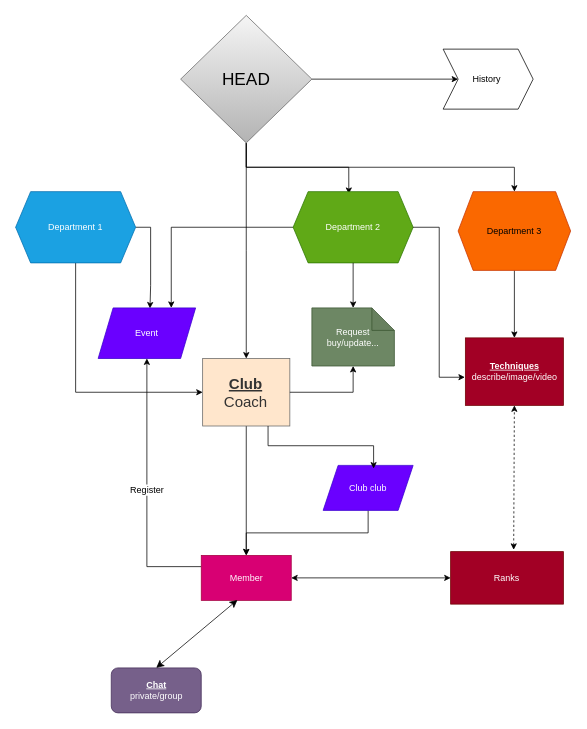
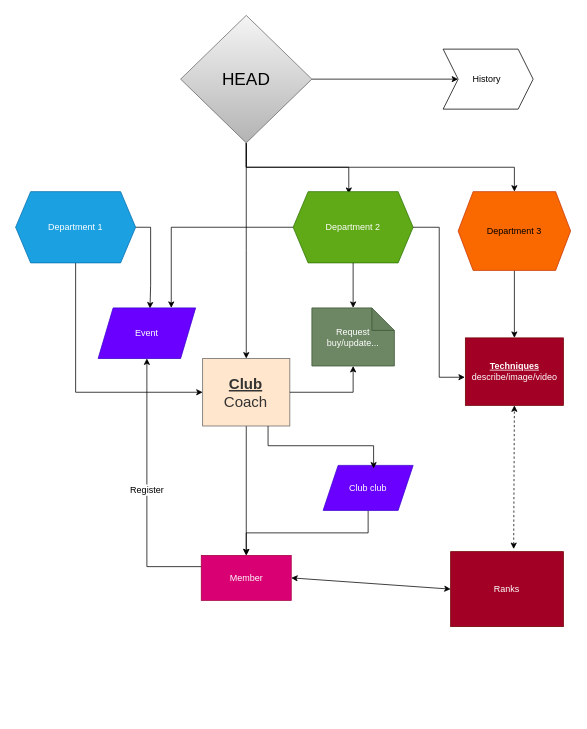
  <mxCell id="0" />
  <mxCell id="1" parent="0" />
  <mxCell id="2" style="edgeStyle=orthogonalEdgeStyle;rounded=0;orthogonalLoop=1;jettySize=auto;html=1;exitX=0.5;exitY=1;exitDx=0;exitDy=0;entryX=0.5;entryY=0;entryDx=0;entryDy=0;" edge="1" parent="1" source="3" target="14"><mxGeometry relative="1" as="geometry"><mxPoint x="449.97" y="650" as="targetPoint" /></mxGeometry></mxCell>
  <mxCell id="3" value="&lt;u&gt;&lt;b&gt;Club&lt;/b&gt;&lt;/u&gt;&lt;div&gt;Coach&lt;/div&gt;" style="rounded=0;whiteSpace=wrap;html=1;fillColor=#ffe6cc;spacing=8;fontSize=20;strokeColor=#666666;fontColor=#333333;" vertex="1" parent="1"><mxGeometry x="269.38" y="477.5" width="116.25" height="90" as="geometry" /></mxCell>
- <mxCell id="4" value="Ranks" style="rounded=0;whiteSpace=wrap;html=1;fillColor=#a20025;fontColor=#ffffff;strokeColor=#6F0000;" vertex="1" parent="1"><mxGeometry x="600.01" y="735" width="150.37" height="70" as="geometry" /></mxCell>
+ <mxCell id="4" value="Ranks" style="rounded=0;whiteSpace=wrap;html=1;fillColor=#a20025;fontColor=#ffffff;strokeColor=#6F0000;" vertex="1" parent="1"><mxGeometry x="600.01" y="735" width="150.37" height="100" as="geometry" /></mxCell>
  <mxCell id="5" value="&lt;b&gt;&lt;u&gt;Techniques&lt;/u&gt;&lt;/b&gt;&lt;div&gt;describe/image/video&lt;br&gt;&lt;/div&gt;" style="rounded=0;whiteSpace=wrap;html=1;fillColor=#a20025;fontColor=#ffffff;strokeColor=#6F0000;" vertex="1" parent="1"><mxGeometry x="619.63" y="450" width="130.75" height="90" as="geometry" /></mxCell>
  <mxCell id="6" value="" style="endArrow=classic;startArrow=classic;html=1;rounded=0;exitX=1;exitY=0.5;exitDx=0;exitDy=0;entryX=0;entryY=0.5;entryDx=0;entryDy=0;" edge="1" parent="1" source="14" target="4"><mxGeometry width="50" height="50" relative="1" as="geometry"><mxPoint x="499.97" y="675" as="sourcePoint" /><mxPoint x="739.97" y="450" as="targetPoint" /></mxGeometry></mxCell>
  <mxCell id="7" value="" style="endArrow=classic;startArrow=classic;html=1;rounded=0;exitX=0.559;exitY=-0.035;exitDx=0;exitDy=0;entryX=0.5;entryY=1;entryDx=0;entryDy=0;exitPerimeter=0;dashed=1;" edge="1" parent="1" source="4" target="5"><mxGeometry width="50" height="50" relative="1" as="geometry"><mxPoint x="689.97" y="500" as="sourcePoint" /><mxPoint x="919.97" y="560" as="targetPoint" /></mxGeometry></mxCell>
  <mxCell id="8" style="edgeStyle=orthogonalEdgeStyle;rounded=0;orthogonalLoop=1;jettySize=auto;html=1;exitX=1;exitY=0.5;exitDx=0;exitDy=0;entryX=0.532;entryY=0.011;entryDx=0;entryDy=0;entryPerimeter=0;" edge="1" parent="1" source="18" target="29"><mxGeometry relative="1" as="geometry"><mxPoint x="-10" y="550" as="targetPoint" /></mxGeometry></mxCell>
  <mxCell id="9" style="edgeStyle=orthogonalEdgeStyle;rounded=0;orthogonalLoop=1;jettySize=auto;html=1;exitX=0.5;exitY=1;exitDx=0;exitDy=0;entryX=0.464;entryY=0.032;entryDx=0;entryDy=0;entryPerimeter=0;" edge="1" parent="1" source="12" target="20"><mxGeometry relative="1" as="geometry"><mxPoint x="507.5" y="310" as="targetPoint" /></mxGeometry></mxCell>
  <mxCell id="10" style="edgeStyle=orthogonalEdgeStyle;rounded=0;orthogonalLoop=1;jettySize=auto;html=1;exitX=0.5;exitY=1;exitDx=0;exitDy=0;entryX=0.5;entryY=0;entryDx=0;entryDy=0;" edge="1" parent="1" source="12" target="22"><mxGeometry relative="1" as="geometry"><mxPoint x="822.5" y="255" as="targetPoint" /></mxGeometry></mxCell>
  <mxCell id="11" style="edgeStyle=orthogonalEdgeStyle;rounded=0;orthogonalLoop=1;jettySize=auto;html=1;exitX=0.5;exitY=1;exitDx=0;exitDy=0;" edge="1" parent="1" source="12" target="3"><mxGeometry relative="1" as="geometry" /></mxCell>
  <mxCell id="12" value="HEAD" style="rhombus;whiteSpace=wrap;html=1;fillColor=#f5f5f5;gradientColor=#b3b3b3;strokeColor=#666666;fontColor=#000000;fontSize=23;" vertex="1" parent="1"><mxGeometry x="240" y="20" width="175" height="170" as="geometry" /></mxCell>
  <mxCell id="13" value="Register" style="edgeStyle=orthogonalEdgeStyle;rounded=0;orthogonalLoop=1;jettySize=auto;html=1;exitX=0;exitY=0.25;exitDx=0;exitDy=0;entryX=0.5;entryY=1;entryDx=0;entryDy=0;fontFamily=Helvetica;fontSize=12;fontColor=default;" edge="1" parent="1" source="14" target="29"><mxGeometry relative="1" as="geometry"><mxPoint x="-10" y="640" as="targetPoint" /></mxGeometry></mxCell>
  <mxCell id="14" value="Member" style="rounded=0;whiteSpace=wrap;html=1;fillColor=#d80073;fontColor=#ffffff;strokeColor=#A50040;" vertex="1" parent="1"><mxGeometry x="267.5" y="740" width="120" height="60" as="geometry" /></mxCell>
- <mxCell id="15" value="&lt;b&gt;&lt;u&gt;Chat&lt;/u&gt;&lt;/b&gt;&lt;div&gt;private/group&lt;/div&gt;" style="rounded=1;whiteSpace=wrap;html=1;fillColor=#76608a;fontColor=#ffffff;strokeColor=#432D57;" vertex="1" parent="1"><mxGeometry x="147.5" y="890" width="120" height="60" as="geometry" /></mxCell>
- <mxCell id="16" value="" style="edgeStyle=none;orthogonalLoop=1;jettySize=auto;html=1;endArrow=classic;startArrow=classic;endSize=8;startSize=8;rounded=0;fontFamily=Helvetica;fontSize=12;fontColor=default;entryX=0.402;entryY=0.991;entryDx=0;entryDy=0;entryPerimeter=0;exitX=0.5;exitY=0;exitDx=0;exitDy=0;" edge="1" parent="1" source="15" target="14"><mxGeometry width="100" relative="1" as="geometry"><mxPoint x="20" y="790" as="sourcePoint" /><mxPoint x="120" y="790" as="targetPoint" /><Array as="points" /></mxGeometry></mxCell>
  <mxCell id="17" style="edgeStyle=orthogonalEdgeStyle;rounded=0;orthogonalLoop=1;jettySize=auto;html=1;exitX=0.5;exitY=1;exitDx=0;exitDy=0;entryX=0;entryY=0.5;entryDx=0;entryDy=0;fontFamily=Helvetica;fontSize=12;fontColor=default;" edge="1" parent="1" source="18" target="3"><mxGeometry relative="1" as="geometry" /></mxCell>
  <mxCell id="18" value="Department 1" style="shape=hexagon;perimeter=hexagonPerimeter2;whiteSpace=wrap;html=1;fixedSize=1;rounded=0;strokeColor=#006EAF;align=center;verticalAlign=middle;fontFamily=Helvetica;fontSize=12;fontColor=#ffffff;fillColor=#1ba1e2;" vertex="1" parent="1"><mxGeometry x="20" y="255" width="160" height="95" as="geometry" /></mxCell>
  <mxCell id="19" style="edgeStyle=orthogonalEdgeStyle;rounded=0;orthogonalLoop=1;jettySize=auto;html=1;exitX=0;exitY=0.5;exitDx=0;exitDy=0;entryX=0.75;entryY=0;entryDx=0;entryDy=0;fontFamily=Helvetica;fontSize=12;fontColor=default;" edge="1" parent="1" source="20" target="29"><mxGeometry relative="1" as="geometry" /></mxCell>
  <mxCell id="20" value="Department 2" style="shape=hexagon;perimeter=hexagonPerimeter2;whiteSpace=wrap;html=1;fixedSize=1;rounded=0;strokeColor=#2D7600;align=center;verticalAlign=middle;fontFamily=Helvetica;fontSize=12;fontColor=#ffffff;fillColor=#60a917;" vertex="1" parent="1"><mxGeometry x="390" y="255" width="160" height="95" as="geometry" /></mxCell>
  <mxCell id="21" style="edgeStyle=orthogonalEdgeStyle;rounded=0;orthogonalLoop=1;jettySize=auto;html=1;exitX=0.5;exitY=1;exitDx=0;exitDy=0;fontFamily=Helvetica;fontSize=12;fontColor=default;" edge="1" parent="1" source="22" target="5"><mxGeometry relative="1" as="geometry"><mxPoint x="822.5" y="385" as="sourcePoint" /></mxGeometry></mxCell>
  <mxCell id="22" value="Department 3" style="shape=hexagon;perimeter=hexagonPerimeter2;whiteSpace=wrap;html=1;fixedSize=1;rounded=0;strokeColor=#C73500;align=center;verticalAlign=middle;fontFamily=Helvetica;fontSize=12;fontColor=#000000;fillColor=#fa6800;" vertex="1" parent="1"><mxGeometry x="610" y="255" width="150" height="105" as="geometry" /></mxCell>
  <mxCell id="23" value="Request&lt;div&gt;buy/update...&lt;/div&gt;" style="shape=note;whiteSpace=wrap;html=1;backgroundOutline=1;darkOpacity=0.05;rounded=0;strokeColor=#3A5431;align=center;verticalAlign=middle;fontFamily=Helvetica;fontSize=12;fontColor=#ffffff;fillColor=#6d8764;" vertex="1" parent="1"><mxGeometry x="415" y="410" width="110" height="77.5" as="geometry" /></mxCell>
  <mxCell id="24" style="edgeStyle=orthogonalEdgeStyle;rounded=0;orthogonalLoop=1;jettySize=auto;html=1;exitX=1;exitY=0.5;exitDx=0;exitDy=0;entryX=0.5;entryY=1;entryDx=0;entryDy=0;entryPerimeter=0;fontFamily=Helvetica;fontSize=12;fontColor=default;" edge="1" parent="1" source="3" target="23"><mxGeometry relative="1" as="geometry" /></mxCell>
  <mxCell id="25" style="edgeStyle=orthogonalEdgeStyle;rounded=0;orthogonalLoop=1;jettySize=auto;html=1;exitX=0.5;exitY=1;exitDx=0;exitDy=0;entryX=0.5;entryY=0;entryDx=0;entryDy=0;entryPerimeter=0;fontFamily=Helvetica;fontSize=12;fontColor=default;" edge="1" parent="1" source="20" target="23"><mxGeometry relative="1" as="geometry" /></mxCell>
  <mxCell id="26" style="edgeStyle=orthogonalEdgeStyle;rounded=0;orthogonalLoop=1;jettySize=auto;html=1;exitX=0.5;exitY=1;exitDx=0;exitDy=0;entryX=0.5;entryY=0;entryDx=0;entryDy=0;fontFamily=Helvetica;fontSize=12;fontColor=default;" edge="1" parent="1" source="27" target="14"><mxGeometry relative="1" as="geometry" /></mxCell>
  <mxCell id="27" value="Club club" style="shape=parallelogram;perimeter=parallelogramPerimeter;whiteSpace=wrap;html=1;fixedSize=1;rounded=0;align=center;verticalAlign=middle;fontFamily=Helvetica;fontSize=12;fillColor=#6a00ff;fontColor=#ffffff;strokeColor=#3700CC;" vertex="1" parent="1"><mxGeometry x="430" y="620" width="120" height="60" as="geometry" /></mxCell>
  <mxCell id="28" style="edgeStyle=orthogonalEdgeStyle;rounded=0;orthogonalLoop=1;jettySize=auto;html=1;exitX=0.75;exitY=1;exitDx=0;exitDy=0;entryX=0.561;entryY=0.07;entryDx=0;entryDy=0;entryPerimeter=0;fontFamily=Helvetica;fontSize=12;fontColor=default;" edge="1" parent="1" source="3" target="27"><mxGeometry relative="1" as="geometry" /></mxCell>
  <mxCell id="29" value="Event" style="shape=parallelogram;perimeter=parallelogramPerimeter;whiteSpace=wrap;html=1;fixedSize=1;rounded=0;strokeColor=#3700CC;align=center;verticalAlign=middle;fontFamily=Helvetica;fontSize=12;fontColor=#ffffff;fillColor=#6a00ff;" vertex="1" parent="1"><mxGeometry x="130" y="410" width="130" height="67.5" as="geometry" /></mxCell>
  <mxCell id="30" value="" style="edgeStyle=orthogonalEdgeStyle;rounded=0;orthogonalLoop=1;jettySize=auto;html=1;exitX=1;exitY=0.5;exitDx=0;exitDy=0;entryX=0;entryY=0.5;entryDx=0;entryDy=0;fontFamily=Helvetica;fontSize=12;fontColor=default;" edge="1" parent="1" source="12" target="31"><mxGeometry relative="1" as="geometry"><mxPoint x="415" y="105" as="sourcePoint" /><mxPoint x="830" y="105" as="targetPoint" /></mxGeometry></mxCell>
  <mxCell id="31" value="History&amp;nbsp;" style="shape=step;perimeter=stepPerimeter;whiteSpace=wrap;html=1;fixedSize=1;rounded=0;strokeColor=default;align=center;verticalAlign=middle;fontFamily=Helvetica;fontSize=12;fontColor=default;fillColor=default;" vertex="1" parent="1"><mxGeometry x="590" y="65" width="120" height="80" as="geometry" /></mxCell>
  <mxCell id="32" style="edgeStyle=orthogonalEdgeStyle;rounded=0;orthogonalLoop=1;jettySize=auto;html=1;exitX=1;exitY=0.5;exitDx=0;exitDy=0;entryX=-0.005;entryY=0.583;entryDx=0;entryDy=0;entryPerimeter=0;fontFamily=Helvetica;fontSize=12;fontColor=default;" edge="1" parent="1" source="20" target="5"><mxGeometry relative="1" as="geometry" /></mxCell>
